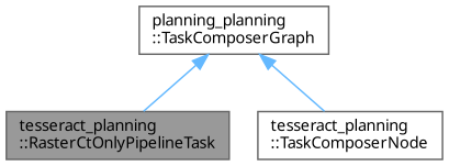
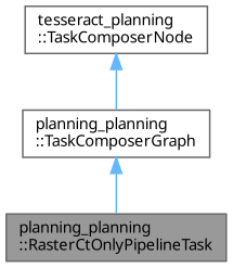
  digraph {
    fontname="Noto Sans"
    node [color=gray40 fillcolor=white fontname="Noto Sans" fontsize=10 shape=box style=filled]
    edge [color=steelblue1 dir=back fontname="Noto Sans" fontsize=10 labelfontname=Helvetica labelfontsize=10 style=solid]
-   n1 [fillcolor=grey60 fontcolor=black height=0.2 label="tesseract_planning\l::RasterCtOnlyPipelineTask" width=0.4]
+   n1 [fillcolor=grey60 fontcolor=black height=0.2 label="planning_planning\l::RasterCtOnlyPipelineTask" width=0.4]
    n2 [height=0.2 label="planning_planning\l::TaskComposerGraph" width=0.4]
    n3 [height=0.2 label="tesseract_planning\l::TaskComposerNode" width=0.4]
    n2 -> n1
-   n2 -> n3
+   n3 -> n2
  }
